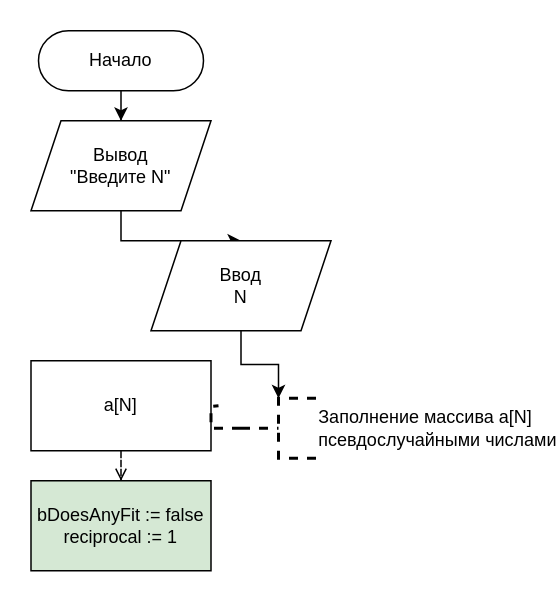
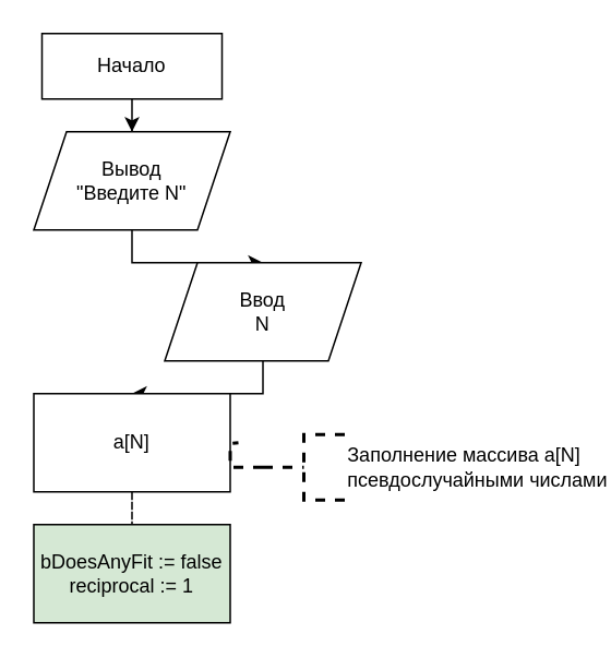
  <mxCell id="0" />
  <mxCell id="1" parent="0" />
  <mxCell id="2" value="" style="edgeStyle=orthogonalEdgeStyle;rounded=0;orthogonalLoop=1;jettySize=auto;html=1;" parent="1" source="3" target="5" edge="1"><mxGeometry relative="1" as="geometry" /></mxCell>
- <mxCell id="3" value="&lt;div&gt;Начало&lt;/div&gt;" style="rounded=1;whiteSpace=wrap;html=1;arcSize=50;" parent="1" vertex="1"><mxGeometry x="25" width="110" height="40" as="geometry" y="20" /></mxCell>
+ <mxCell id="3" value="&lt;div&gt;Начало&lt;/div&gt;" style="whiteSpace=wrap;html=1;arcSize=50;rounded=0;" parent="1" vertex="1"><mxGeometry x="25" width="110" height="40" as="geometry" y="20" /></mxCell>
  <mxCell id="4" value="" style="edgeStyle=orthogonalEdgeStyle;rounded=0;orthogonalLoop=1;jettySize=auto;html=1;" parent="1" source="5" target="7" edge="1"><mxGeometry relative="1" as="geometry" /></mxCell>
  <mxCell id="5" value="&lt;div&gt;Вывод&lt;/div&gt;&lt;div&gt;&quot;Введите N&quot;&lt;br&gt;&lt;/div&gt;" style="shape=parallelogram;perimeter=parallelogramPerimeter;whiteSpace=wrap;html=1;fixedSize=1;rounded=1;arcSize=0;" parent="1" vertex="1"><mxGeometry x="20" y="80" width="120" height="60" as="geometry" /></mxCell>
- <mxCell id="6" value="" style="edgeStyle=orthogonalEdgeStyle;rounded=0;orthogonalLoop=1;jettySize=auto;html=1;" parent="1" source="7" target="13" edge="1"><mxGeometry relative="1" as="geometry" /></mxCell>
+ <mxCell id="6" value="" style="edgeStyle=orthogonalEdgeStyle;rounded=0;orthogonalLoop=1;jettySize=auto;html=1;" parent="1" source="7" target="10" edge="1"><mxGeometry relative="1" as="geometry" /></mxCell>
  <mxCell id="7" value="&lt;div&gt;Ввод&lt;/div&gt;&lt;div&gt;N&lt;br&gt;&lt;/div&gt;" style="shape=parallelogram;perimeter=parallelogramPerimeter;whiteSpace=wrap;html=1;fixedSize=1;rounded=1;arcSize=0;" parent="1" vertex="1"><mxGeometry x="100" y="160" width="120" height="60" as="geometry" /></mxCell>
  <mxCell id="8" style="edgeStyle=orthogonalEdgeStyle;rounded=0;orthogonalLoop=1;jettySize=auto;html=1;exitX=0.5;exitY=1;exitDx=0;exitDy=0;" parent="1" source="7" target="7" edge="1"><mxGeometry relative="1" as="geometry" /></mxCell>
- <mxCell id="9" value="" style="edgeStyle=orthogonalEdgeStyle;rounded=0;orthogonalLoop=1;jettySize=auto;html=1;dashed=1;endArrow=open;endFill=0;strokeColor=#000000;" parent="1" source="10" target="11" edge="1"><mxGeometry relative="1" as="geometry" /></mxCell>
+ <mxCell id="9" value="" style="edgeStyle=orthogonalEdgeStyle;rounded=0;orthogonalLoop=1;jettySize=auto;html=1;dashed=1;endArrow=none;endFill=0;strokeColor=#000000;" parent="1" source="10" target="11" edge="1"><mxGeometry relative="1" as="geometry" /></mxCell>
  <mxCell id="10" value="a[N]" style="whiteSpace=wrap;html=1;rounded=1;arcSize=0;" parent="1" vertex="1"><mxGeometry x="20" y="240" width="120" height="60" as="geometry" /></mxCell>
  <mxCell id="11" value="&lt;div&gt;bDoesAnyFit := false&lt;/div&gt;&lt;div&gt;reciprocal := 1&lt;br&gt;&lt;/div&gt;" style="whiteSpace=wrap;html=1;rounded=1;arcSize=0;fillColor=#d5e8d4;" parent="1" vertex="1"><mxGeometry x="20" y="320" width="120" height="60" as="geometry" /></mxCell>
  <mxCell id="12" style="edgeStyle=orthogonalEdgeStyle;rounded=0;orthogonalLoop=1;jettySize=auto;html=1;dashed=1;endArrow=none;endFill=0;strokeColor=#000000;strokeWidth=2;" edge="1" parent="1" source="13"><mxGeometry relative="1" as="geometry"><mxPoint x="145" y="270" as="targetPoint" /></mxGeometry></mxCell>
  <mxCell id="13" value="&lt;div&gt;Заполнение массива a[N]&lt;/div&gt;&lt;div&gt;псевдослучайными числами&lt;/div&gt;" style="strokeWidth=2;html=1;shape=mxgraph.flowchart.annotation_2;align=left;labelPosition=right;pointerEvents=1;dashed=1;" vertex="1" parent="1"><mxGeometry x="160" y="265" width="50" height="40" as="geometry" /></mxCell>
